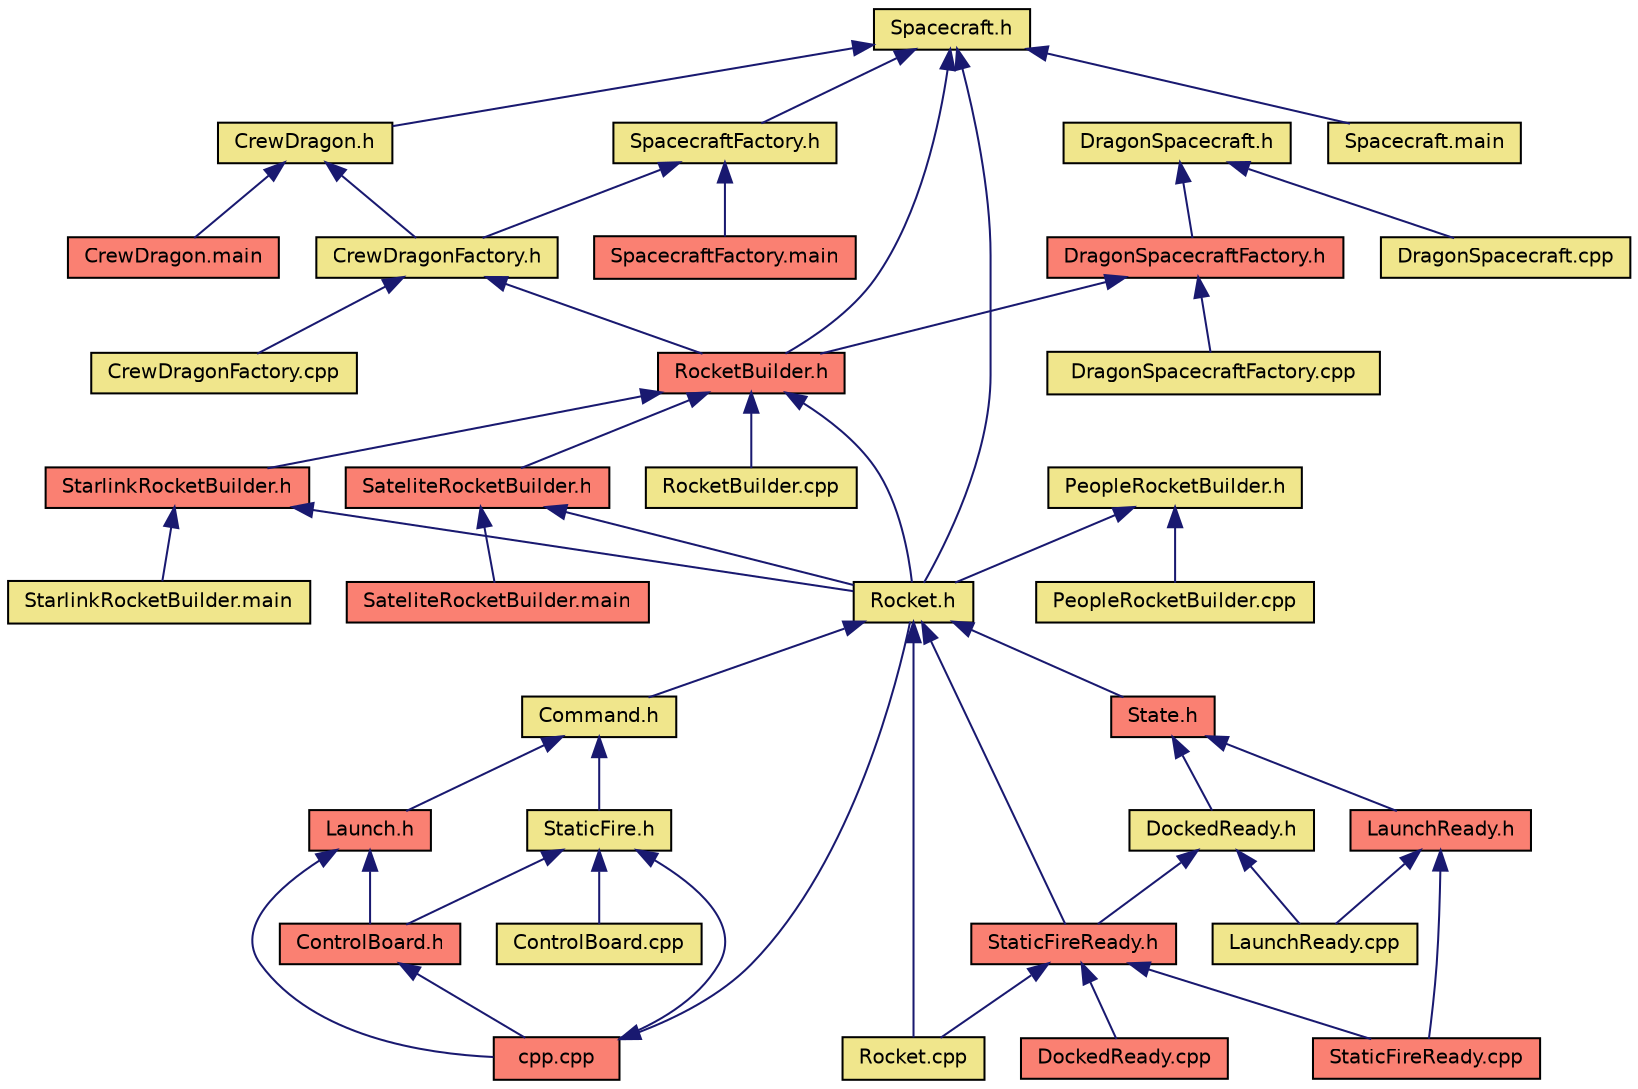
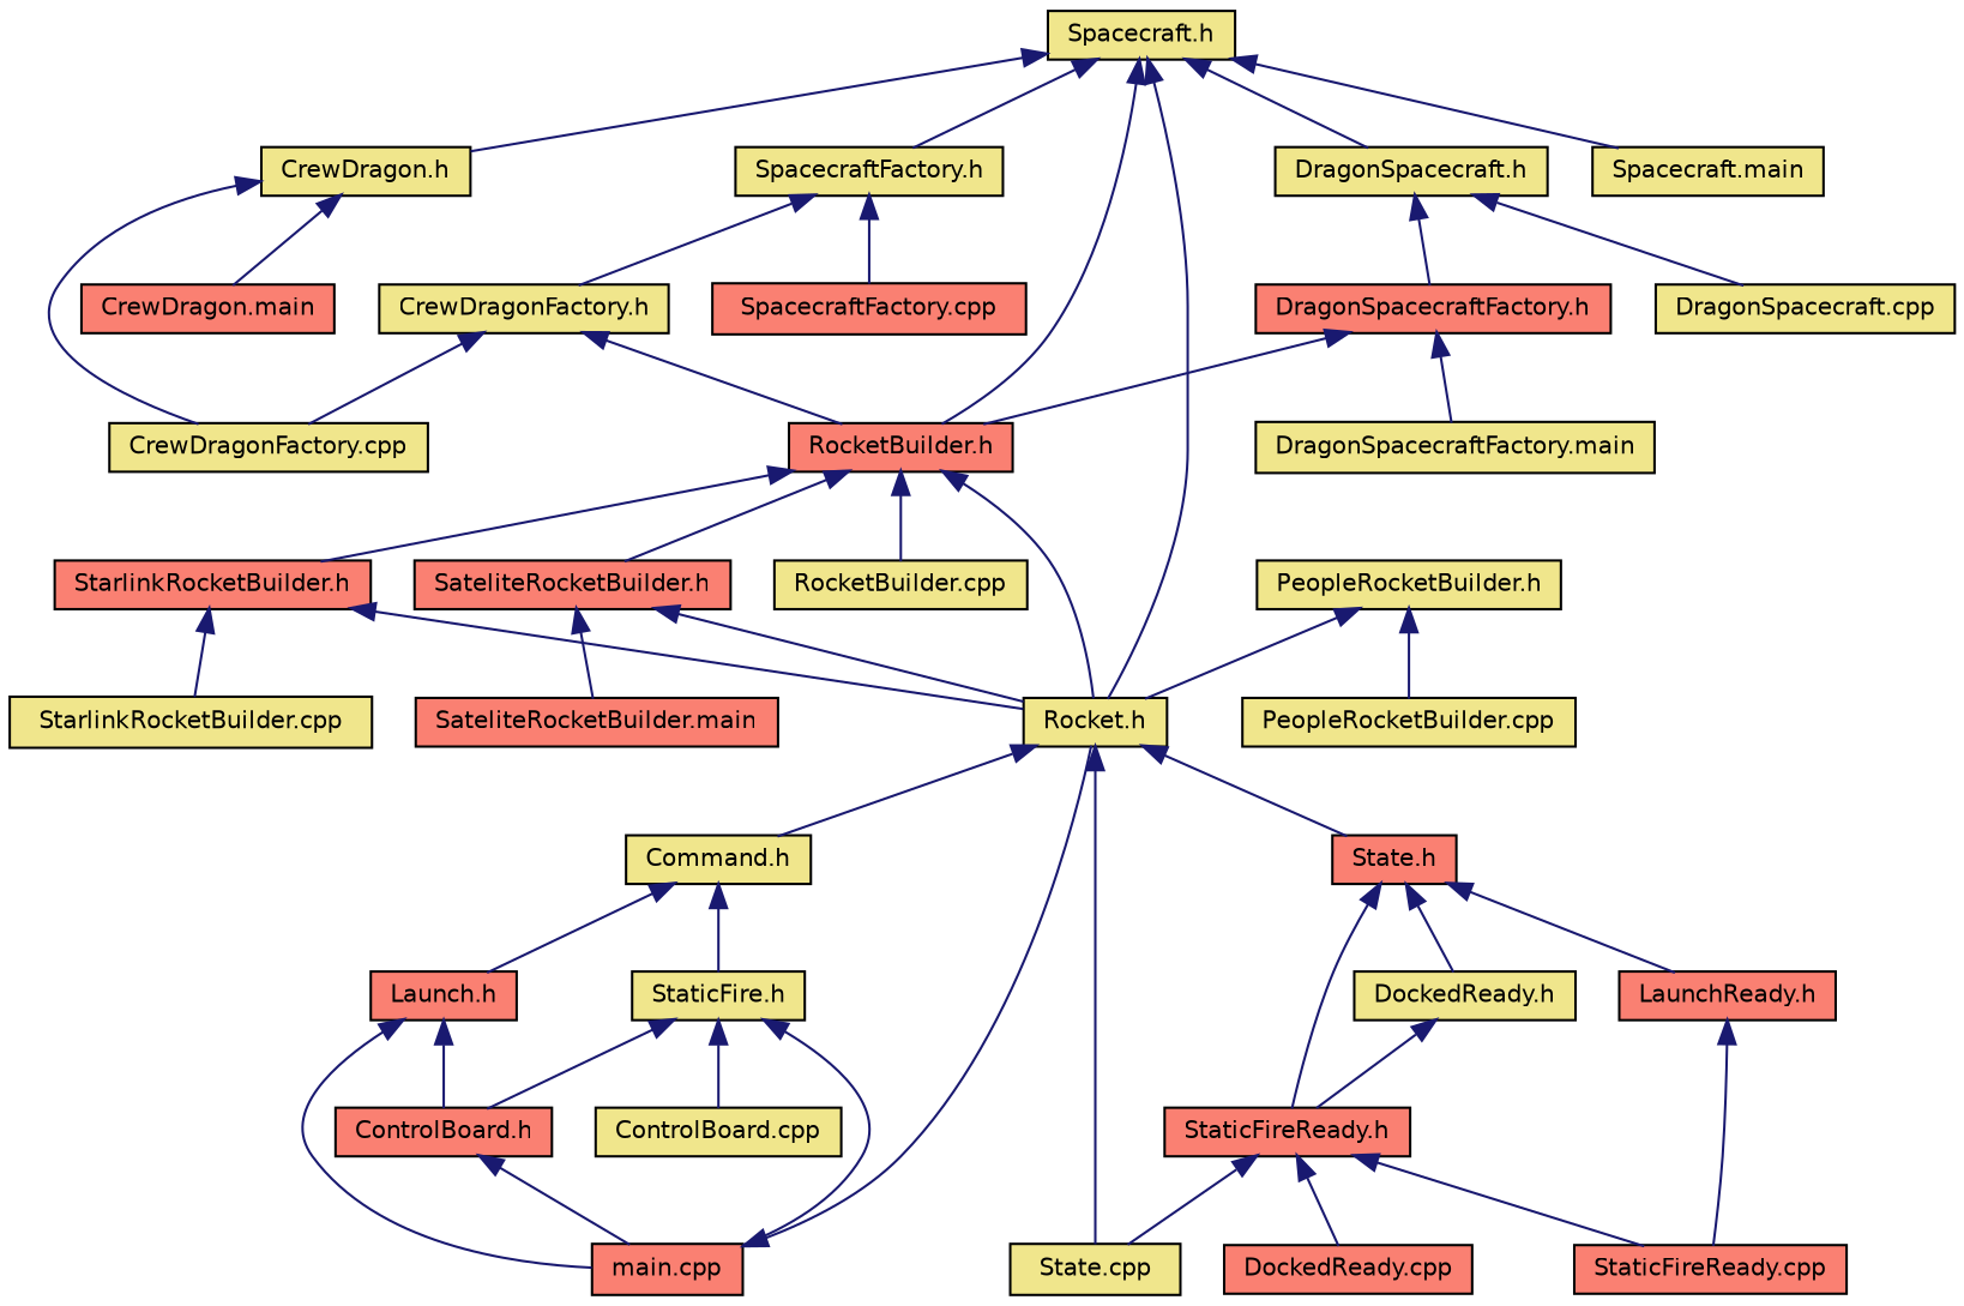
  digraph {
    node [color=black fillcolor=khaki fontname=Helvetica fontsize=10 shape=record style=filled]
    edge [color=midnightblue dir=back fontname=Helvetica fontsize=10 labelfontname=Helvetica labelfontsize=10 style=solid]
    n1 [fontcolor=black height=0.2 label="Spacecraft.h" width=0.4]
    n2 [height=0.2 label="CrewDragon.h" width=0.4]
    n3 [fillcolor=salmon height=0.2 label="RocketBuilder.h" width=0.4]
    n4 [height=0.2 label="Rocket.h" width=0.4]
    n5 [height=0.2 label="DragonSpacecraft.h" width=0.4]
    n6 [height=0.2 label="Spacecraft.main" width=0.4]
    n7 [height=0.2 label="SpacecraftFactory.h" width=0.4]
    n8 [fillcolor=salmon height=0.2 label="CrewDragon.main" width=0.4]
    n9 [height=0.2 label="CrewDragonFactory.h" width=0.4]
    n10 [height=0.2 label="RocketBuilder.cpp" width=0.4]
    n11 [fillcolor=salmon height=0.2 label="SateliteRocketBuilder.h" width=0.4]
    n12 [fillcolor=salmon height=0.2 label="StarlinkRocketBuilder.h" width=0.4]
    n13 [height=0.2 label="Command.h" width=0.4]
-   n14 [height=0.2 label="Rocket.cpp" width=0.4]
+   n14 [height=0.2 label="State.cpp" width=0.4]
    n15 [fillcolor=salmon height=0.2 label="State.h" width=0.4]
    n16 [height=0.2 label="DragonSpacecraft.cpp" width=0.4]
    n17 [fillcolor=salmon height=0.2 label="DragonSpacecraftFactory.h" width=0.4]
-   n18 [fillcolor=salmon height=0.2 label="SpacecraftFactory.main" width=0.4]
+   n18 [fillcolor=salmon height=0.2 label="SpacecraftFactory.cpp" width=0.4]
    n19 [height=0.2 label="CrewDragonFactory.cpp" width=0.4]
    n20 [height=0.2 label="PeopleRocketBuilder.h" width=0.4]
    n21 [height=0.2 label="PeopleRocketBuilder.cpp" width=0.4]
    n22 [fillcolor=salmon height=0.2 label="SateliteRocketBuilder.main" width=0.4]
-   n23 [height=0.2 label="StarlinkRocketBuilder.main" width=0.4]
+   n23 [height=0.2 label="StarlinkRocketBuilder.cpp" width=0.4]
    n24 [fillcolor=salmon height=0.2 label="Launch.h" width=0.4]
    n25 [height=0.2 label="StaticFire.h" width=0.4]
-   n26 [fillcolor=salmon height=0.2 label="cpp.cpp" width=0.4]
+   n26 [fillcolor=salmon height=0.2 label="main.cpp" width=0.4]
    n27 [height=0.2 label="DockedReady.h" width=0.4]
    n28 [fillcolor=salmon height=0.2 label="LaunchReady.h" width=0.4]
    n29 [fillcolor=salmon height=0.2 label="StaticFireReady.h" width=0.4]
    n30 [fillcolor=salmon height=0.2 label="ControlBoard.h" width=0.4]
    n31 [height=0.2 label="ControlBoard.cpp" width=0.4]
-   n32 [height=0.2 label="LaunchReady.cpp" width=0.4]
    n33 [fillcolor=salmon height=0.2 label="StaticFireReady.cpp" width=0.4]
    n34 [fillcolor=salmon height=0.2 label="DockedReady.cpp" width=0.4]
-   n35 [height=0.2 label="DragonSpacecraftFactory.cpp" width=0.4]
+   n35 [height=0.2 label="DragonSpacecraftFactory.main" width=0.4]
    n1 -> n2
    n1 -> n3
    n1 -> n4
+   n1 -> n5
    n1 -> n6
    n1 -> n7
    n2 -> n8
-   n2 -> n9
+   n2 -> n19
    n3 -> n4
    n3 -> n10
    n3 -> n11
    n3 -> n12
    n4 -> n13
    n4 -> n14
    n4 -> n15
    n5 -> n16
    n5 -> n17
    n7 -> n9
    n7 -> n18
    n9 -> n3
    n9 -> n19
    n11 -> n4
    n11 -> n22
    n12 -> n4
    n12 -> n23
    n13 -> n24
    n13 -> n25
    n15 -> n27
    n15 -> n28
-   n4 -> n29
+   n15 -> n29
    n17 -> n3
    n17 -> n35
    n20 -> n4
    n20 -> n21
    n24 -> n26
    n24 -> n30
    n25 -> n26
    n25 -> n30
    n25 -> n31
    n26 -> n4
    n27 -> n29
-   n27 -> n32
-   n28 -> n32
    n28 -> n33
    n29 -> n14
    n29 -> n33
    n29 -> n34
    n30 -> n26
  }
